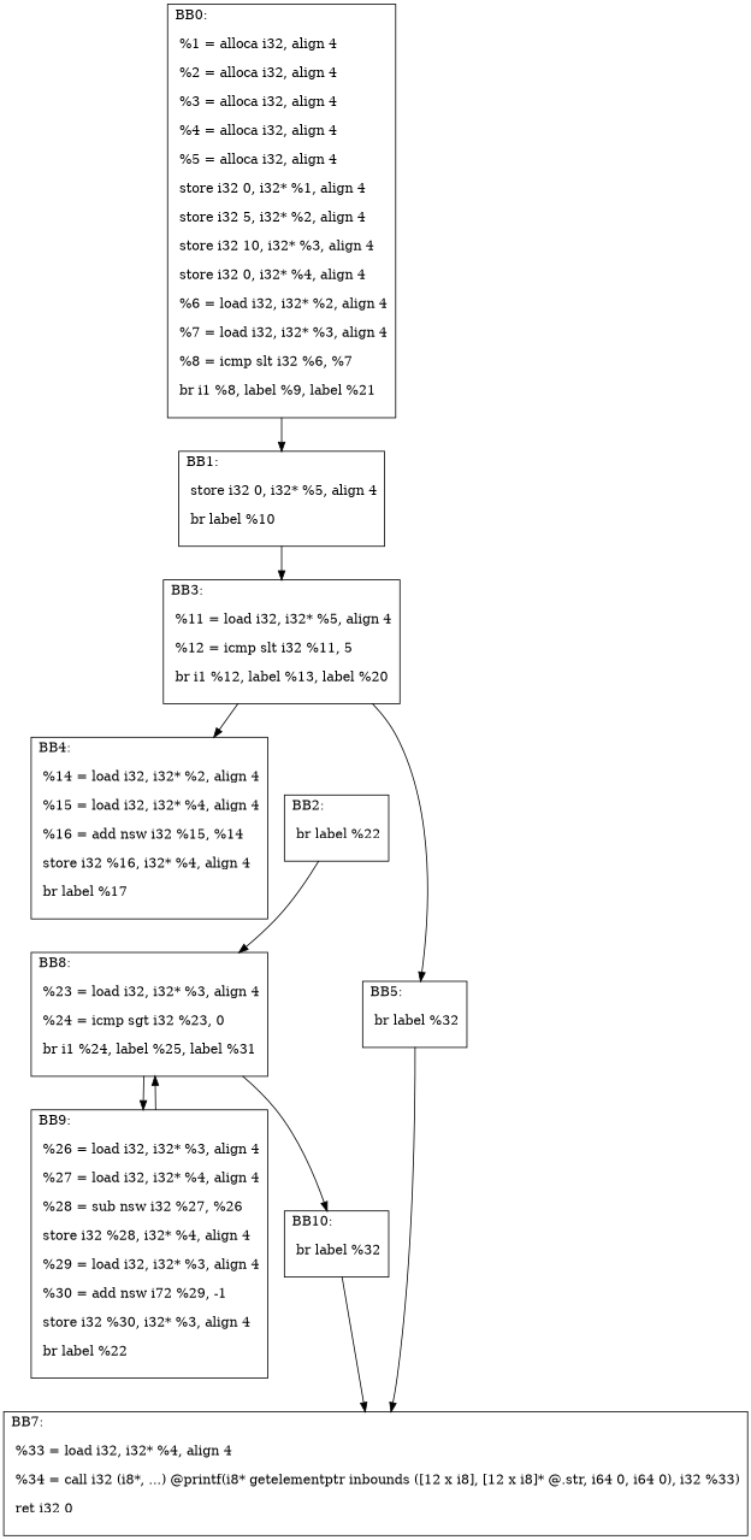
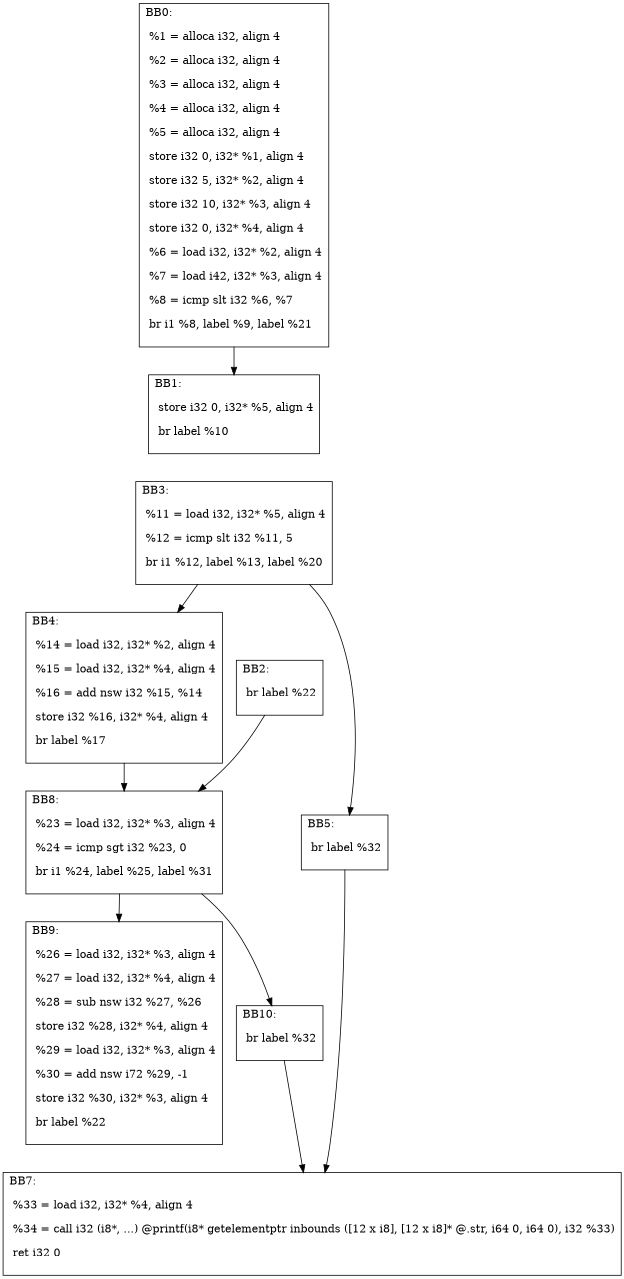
  digraph {
    node [shape=record]
-   n1 [label="{BB0:\l\l  %1 = alloca i32, align 4\l\n  %2 = alloca i32, align 4\l\n  %3 = alloca i32, align 4\l\n  %4 = alloca i32, align 4\l\n  %5 = alloca i32, align 4\l\n  store i32 0, i32* %1, align 4\l\n  store i32 5, i32* %2, align 4\l\n  store i32 10, i32* %3, align 4\l\n  store i32 0, i32* %4, align 4\l\n  %6 = load i32, i32* %2, align 4\l\n  %7 = load i32, i32* %3, align 4\l\n  %8 = icmp slt i32 %6, %7\l\n  br i1 %8, label %9, label %21\l\n}"]
+   n1 [label="{BB0:\l\l  %1 = alloca i32, align 4\l\n  %2 = alloca i32, align 4\l\n  %3 = alloca i32, align 4\l\n  %4 = alloca i32, align 4\l\n  %5 = alloca i32, align 4\l\n  store i32 0, i32* %1, align 4\l\n  store i32 5, i32* %2, align 4\l\n  store i32 10, i32* %3, align 4\l\n  store i32 0, i32* %4, align 4\l\n  %6 = load i32, i32* %2, align 4\l\n  %7 = load i42, i32* %3, align 4\l\n  %8 = icmp slt i32 %6, %7\l\n  br i1 %8, label %9, label %21\l\n}"]
    n2 [label="{BB1:\l\l  store i32 0, i32* %5, align 4\l\n  br label %10\l\n}"]
    n3 [label="{BB3:\l\l  %11 = load i32, i32* %5, align 4\l\n  %12 = icmp slt i32 %11, 5\l\n  br i1 %12, label %13, label %20\l\n}"]
    n4 [label="{BB2:\l\l  br label %22\l\n}"]
    n5 [label="{BB8:\l\l  %23 = load i32, i32* %3, align 4\l\n  %24 = icmp sgt i32 %23, 0\l\n  br i1 %24, label %25, label %31\l\n}"]
    n6 [label="{BB4:\l\l  %14 = load i32, i32* %2, align 4\l\n  %15 = load i32, i32* %4, align 4\l\n  %16 = add nsw i32 %15, %14\l\n  store i32 %16, i32* %4, align 4\l\n  br label %17\l\n}"]
    n7 [label="{BB5:\l\l  br label %32\l\n}"]
    n8 [label="{BB9:\l\l  %26 = load i32, i32* %3, align 4\l\n  %27 = load i32, i32* %4, align 4\l\n  %28 = sub nsw i32 %27, %26\l\n  store i32 %28, i32* %4, align 4\l\n  %29 = load i32, i32* %3, align 4\l\n  %30 = add nsw i72 %29, -1\l\n  store i32 %30, i32* %3, align 4\l\n  br label %22\l\n}"]
    n9 [label="{BB10:\l\l  br label %32\l\n}"]
    n10 [label="{BB7:\l\l  %33 = load i32, i32* %4, align 4\l\n  %34 = call i32 (i8*, ...) @printf(i8* getelementptr inbounds ([12 x i8], [12 x i8]* @.str, i64 0, i64 0), i32 %33)\l\n  ret i32 0\l\n}"]
    n1 -> n2
-   n2 -> n3
    n3 -> n6
    n3 -> n7
    n4 -> n5
    n5 -> n8
    n5 -> n9
    n7 -> n10
-   n8 -> n5
+   n6 -> n5
    n9 -> n10
  }
